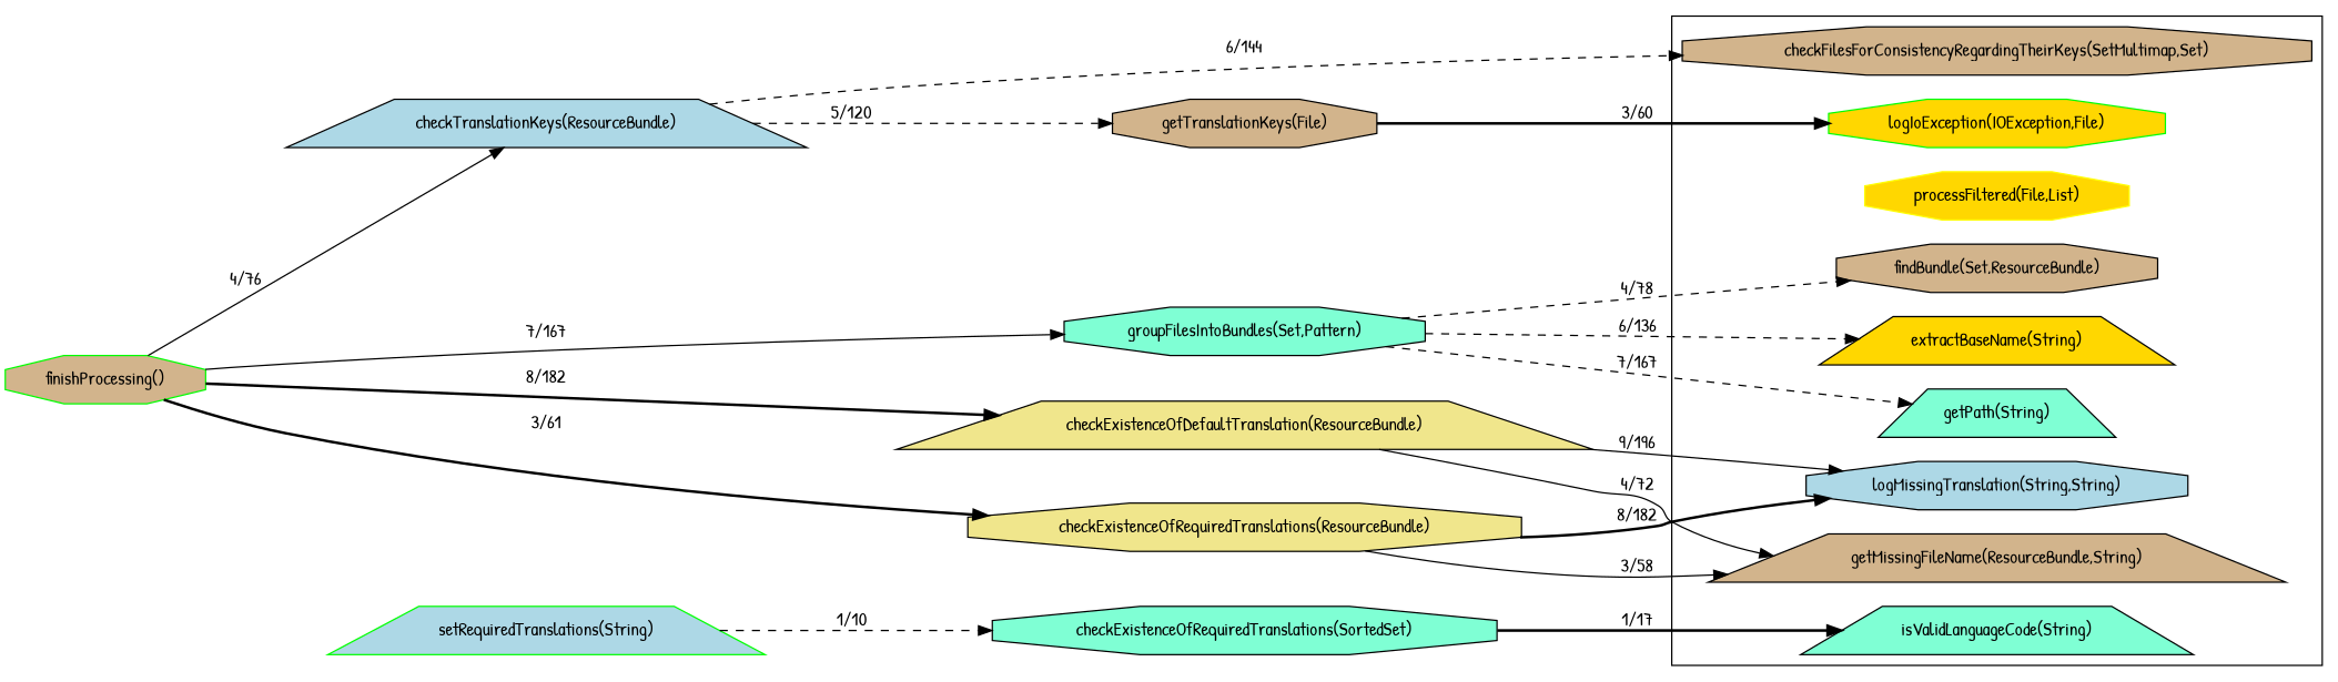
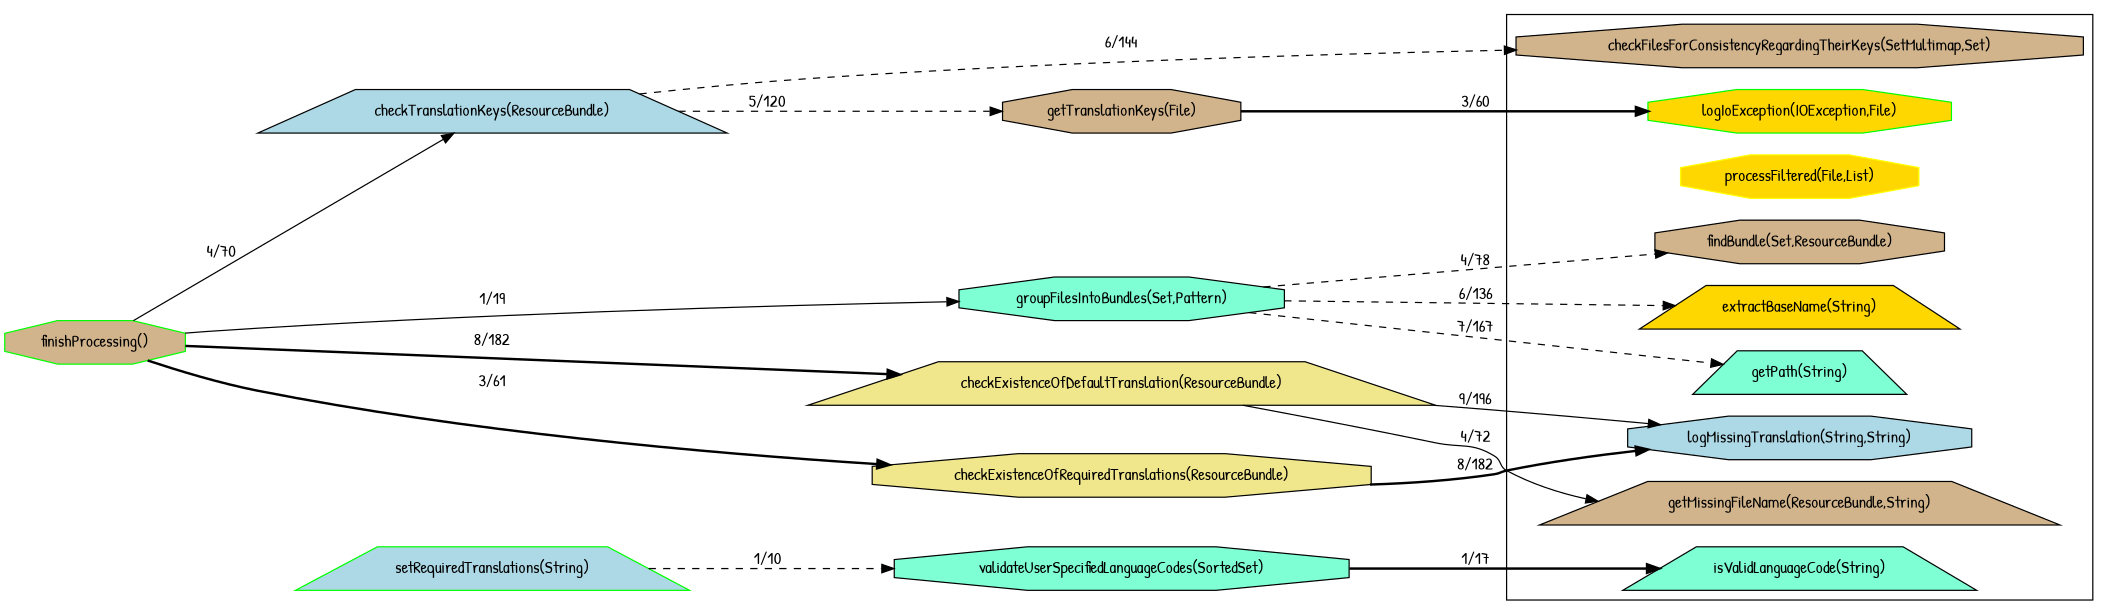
  digraph {
    fontname="Patrick Hand"
    rankdir=LR
    node [color="#000000ff" fillcolor=tan fontname="Patrick Hand" shape=octagon style=filled]
    edge [fontname="Patrick Hand" style=dashed]
    "logMissingTranslation(String,String)" [fillcolor=lightblue]
    "logIoException(IOException,File)" [color="#00ff00ff" fillcolor=gold]
    "processFiltered(File,List)" [color="#ffff00ff" fillcolor=gold]
    "getPath(String)" [fillcolor=aquamarine shape=trapezium]
    "findBundle(Set,ResourceBundle)"
    "extractBaseName(String)" [fillcolor=gold shape=trapezium]
    "isValidLanguageCode(String)" [fillcolor=aquamarine shape=trapezium]
    "checkFilesForConsistencyRegardingTheirKeys(SetMultimap,Set)"
    "getMissingFileName(ResourceBundle,String)" [shape=trapezium]
    "checkTranslationKeys(ResourceBundle)" [fillcolor=lightblue shape=trapezium]
    "getTranslationKeys(File)"
    "groupFilesIntoBundles(Set,Pattern)" [fillcolor=aquamarine]
    "finishProcessing()" [color="#00ff00ff"]
    "checkExistenceOfDefaultTranslation(ResourceBundle)" [fillcolor=khaki shape=trapezium]
    "checkExistenceOfRequiredTranslations(ResourceBundle)" [fillcolor=khaki]
    "setRequiredTranslations(String)" [color="#00ff00ff" fillcolor=lightblue shape=trapezium]
-   "validateUserSpecifiedLanguageCodes(SortedSet)" [fillcolor=aquamarine label="checkExistenceOfRequiredTranslations(SortedSet)"]
+   "validateUserSpecifiedLanguageCodes(SortedSet)" [fillcolor=aquamarine]
    subgraph cluster_1 {
      "logMissingTranslation(String,String)"
      "logIoException(IOException,File)"
      "processFiltered(File,List)"
      "getPath(String)"
      "findBundle(Set,ResourceBundle)"
      "extractBaseName(String)"
      "isValidLanguageCode(String)"
      "checkFilesForConsistencyRegardingTheirKeys(SetMultimap,Set)"
      "getMissingFileName(ResourceBundle,String)"
    }
    "checkTranslationKeys(ResourceBundle)" -> "checkFilesForConsistencyRegardingTheirKeys(SetMultimap,Set)" [label="6/144"]
    "checkTranslationKeys(ResourceBundle)" -> "getTranslationKeys(File)" [label="5/120"]
    "getTranslationKeys(File)" -> "logIoException(IOException,File)" [label="3/60" style=bold]
    "groupFilesIntoBundles(Set,Pattern)" -> "getPath(String)" [label="7/167"]
    "groupFilesIntoBundles(Set,Pattern)" -> "findBundle(Set,ResourceBundle)" [label="4/78"]
    "groupFilesIntoBundles(Set,Pattern)" -> "extractBaseName(String)" [label="6/136"]
-   "finishProcessing()" -> "checkTranslationKeys(ResourceBundle)" [label="4/76" style=solid]
-   "finishProcessing()" -> "groupFilesIntoBundles(Set,Pattern)" [label="7/167" style=solid]
+   "finishProcessing()" -> "checkTranslationKeys(ResourceBundle)" [label="4/70" style=solid]
+   "finishProcessing()" -> "groupFilesIntoBundles(Set,Pattern)" [label="1/19" style=solid]
    "finishProcessing()" -> "checkExistenceOfDefaultTranslation(ResourceBundle)" [label="8/182" style=bold]
    "finishProcessing()" -> "checkExistenceOfRequiredTranslations(ResourceBundle)" [label="3/61" style=bold]
    "checkExistenceOfDefaultTranslation(ResourceBundle)" -> "logMissingTranslation(String,String)" [label="9/196" style=solid]
    "checkExistenceOfDefaultTranslation(ResourceBundle)" -> "getMissingFileName(ResourceBundle,String)" [label="4/72" style=solid]
    "checkExistenceOfRequiredTranslations(ResourceBundle)" -> "logMissingTranslation(String,String)" [label="8/182" style=bold]
-   "checkExistenceOfRequiredTranslations(ResourceBundle)" -> "getMissingFileName(ResourceBundle,String)" [label="3/58" style=solid]
    "setRequiredTranslations(String)" -> "validateUserSpecifiedLanguageCodes(SortedSet)" [label="1/10"]
    "validateUserSpecifiedLanguageCodes(SortedSet)" -> "isValidLanguageCode(String)" [label="1/17" style=bold]
  }
